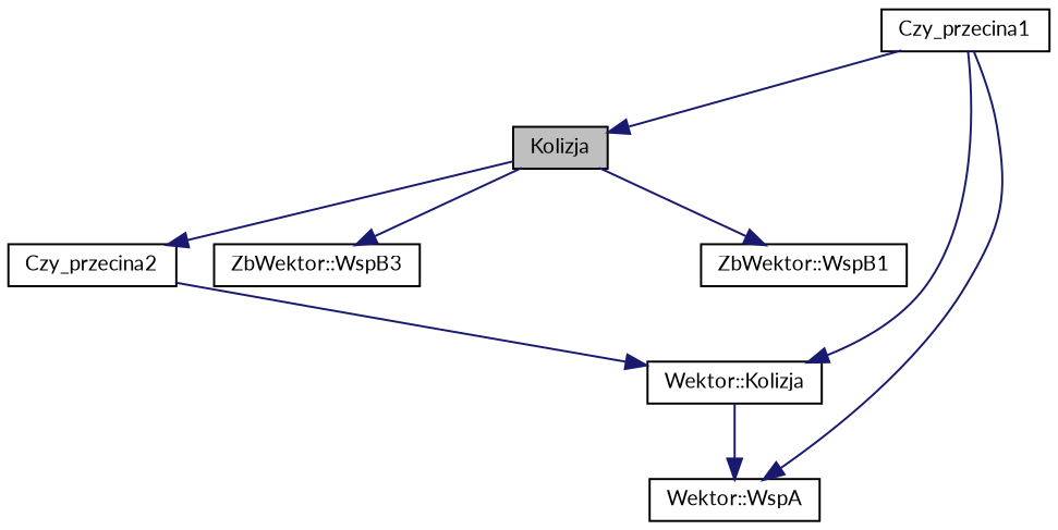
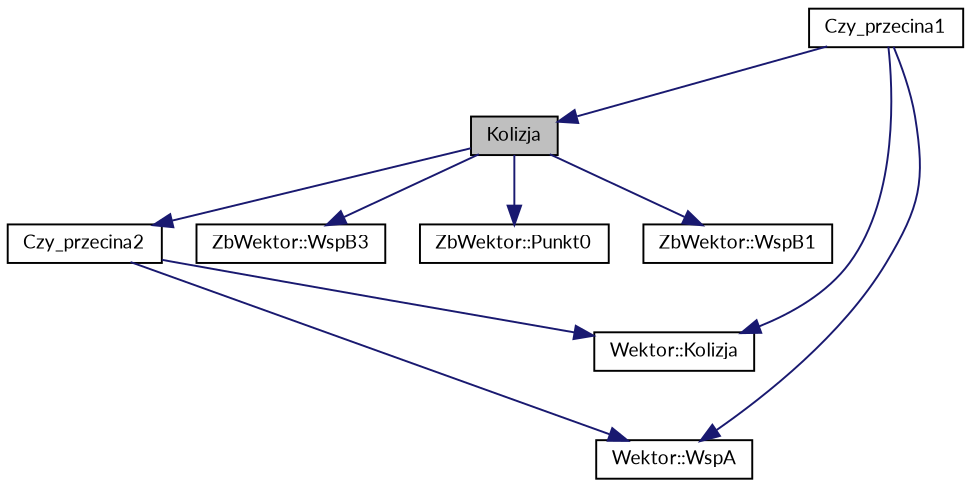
  digraph {
    fontname=Lato
    rankdir=TB
    node [color=black fillcolor=white fontname=Lato fontsize=10 shape=record style=filled]
    edge [color=midnightblue fontname=Lato fontsize=10 labelfontname=Helvetica labelfontsize=10 style=solid]
    n1 [fillcolor=grey75 fontcolor=black height=0.2 label=Kolizja width=0.4]
+   n2 [height=0.2 label="ZbWektor::Punkt0" width=0.4]
    n3 [height=0.2 label="ZbWektor::WspB1" width=0.4]
    n4 [height=0.2 label=Czy_przecina2 width=0.4]
    n5 [height=0.2 label="ZbWektor::WspB3" width=0.4]
    n6 [height=0.2 label=Czy_przecina1 width=0.4]
    n7 [height=0.2 label="Wektor::WspA" width=0.4]
    n8 [height=0.2 label="Wektor::Kolizja" width=0.4]
+   n1 -> n2
    n1 -> n3
    n1 -> n4
    n1 -> n5
-   n8 -> n7
+   n4 -> n7
    n4 -> n8
    n6 -> n1
    n6 -> n7
    n6 -> n8
  }
